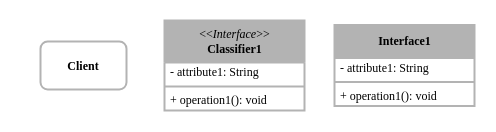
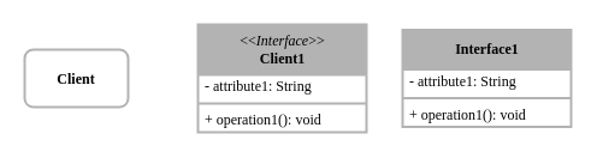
  <mxCell id="0" />
  <mxCell id="1" parent="0" />
- <mxCell id="2" value="Client" style="fontStyle=1;rounded=1;fontFamily=Verdana;strokeColor=#B3B3B3;strokeWidth=2;" vertex="1" parent="1"><mxGeometry x="40" y="41" width="86" height="48" as="geometry" /></mxCell>
- <mxCell id="3" value="&amp;lt;&amp;lt;&lt;i&gt;Interface&lt;/i&gt;&amp;gt;&amp;gt;&lt;br&gt;&lt;b&gt;Classifier1&lt;/b&gt;" style="swimlane;fontStyle=0;align=center;verticalAlign=middle;childLayout=stackLayout;horizontal=1;startSize=42;horizontalStack=0;resizeParent=1;resizeParentMax=0;resizeLast=0;collapsible=0;marginBottom=0;html=1;strokeColor=#B3B3B3;strokeWidth=2;fontFamily=Verdana;rounded=0;fillColor=#B3B3B3;" vertex="1" parent="1"><mxGeometry x="164" y="20" width="140" height="90" as="geometry" /></mxCell>
+ <mxCell id="2" value="Client" style="fontStyle=1;rounded=1;fontFamily=Verdana;strokeColor=#B3B3B3;strokeWidth=2;" vertex="1" parent="1"><mxGeometry x="20" y="41" width="86" height="48" as="geometry" /></mxCell>
+ <mxCell id="3" value="&amp;lt;&amp;lt;&lt;i&gt;Interface&lt;/i&gt;&amp;gt;&amp;gt;&lt;br&gt;&lt;b&gt;Client1&lt;/b&gt;" style="swimlane;fontStyle=0;align=center;verticalAlign=middle;childLayout=stackLayout;horizontal=1;startSize=42;horizontalStack=0;resizeParent=1;resizeParentMax=0;resizeLast=0;collapsible=0;marginBottom=0;html=1;strokeColor=#B3B3B3;strokeWidth=2;fontFamily=Verdana;rounded=0;fillColor=#B3B3B3;" vertex="1" parent="1"><mxGeometry x="164" y="20" width="140" height="90" as="geometry" /></mxCell>
  <mxCell id="4" value="- attribute1: String" style="text;html=1;strokeColor=none;fillColor=none;align=left;verticalAlign=middle;spacingLeft=4;spacingRight=4;overflow=hidden;rotatable=0;points=[[0,0.5],[1,0.5]];portConstraint=eastwest;strokeWidth=2;fontFamily=Verdana;" vertex="1" parent="3"><mxGeometry y="42" width="140" height="20" as="geometry" /></mxCell>
  <mxCell id="5" value="" style="line;strokeWidth=2;fillColor=none;align=left;verticalAlign=middle;spacingTop=-1;spacingLeft=3;spacingRight=3;rotatable=0;labelPosition=right;points=[];portConstraint=eastwest;strokeColor=#B3B3B3;fontFamily=Verdana;" vertex="1" parent="3"><mxGeometry y="62" width="140" height="8" as="geometry" /></mxCell>
  <mxCell id="6" value="+ operation1(): void" style="text;html=1;strokeColor=none;fillColor=none;align=left;verticalAlign=middle;spacingLeft=4;spacingRight=4;overflow=hidden;rotatable=0;points=[[0,0.5],[1,0.5]];portConstraint=eastwest;strokeWidth=2;fontFamily=Verdana;" vertex="1" parent="3"><mxGeometry y="70" width="140" height="20" as="geometry" /></mxCell>
  <mxCell id="7" value="&lt;b&gt;Interface1&lt;/b&gt;" style="swimlane;fontStyle=0;align=center;verticalAlign=middle;childLayout=stackLayout;horizontal=1;startSize=33;horizontalStack=0;resizeParent=1;resizeParentMax=0;resizeLast=0;collapsible=0;marginBottom=0;html=1;strokeColor=#B3B3B3;strokeWidth=2;fontFamily=Verdana;rounded=0;fillColor=#B3B3B3;" vertex="1" parent="1"><mxGeometry x="334" y="24.5" width="140" height="81" as="geometry" /></mxCell>
  <mxCell id="8" value="- attribute1: String" style="text;html=1;strokeColor=none;fillColor=none;align=left;verticalAlign=middle;spacingLeft=4;spacingRight=4;overflow=hidden;rotatable=0;points=[[0,0.5],[1,0.5]];portConstraint=eastwest;strokeWidth=2;fontFamily=Verdana;" vertex="1" parent="7"><mxGeometry y="33" width="140" height="20" as="geometry" /></mxCell>
  <mxCell id="9" value="" style="line;strokeWidth=2;fillColor=none;align=left;verticalAlign=middle;spacingTop=-1;spacingLeft=3;spacingRight=3;rotatable=0;labelPosition=right;points=[];portConstraint=eastwest;strokeColor=#B3B3B3;fontFamily=Verdana;" vertex="1" parent="7"><mxGeometry y="53" width="140" height="8" as="geometry" /></mxCell>
  <mxCell id="10" value="+ operation1(): void" style="text;html=1;strokeColor=none;fillColor=none;align=left;verticalAlign=middle;spacingLeft=4;spacingRight=4;overflow=hidden;rotatable=0;points=[[0,0.5],[1,0.5]];portConstraint=eastwest;strokeWidth=2;fontFamily=Verdana;" vertex="1" parent="7"><mxGeometry y="61" width="140" height="20" as="geometry" /></mxCell>
